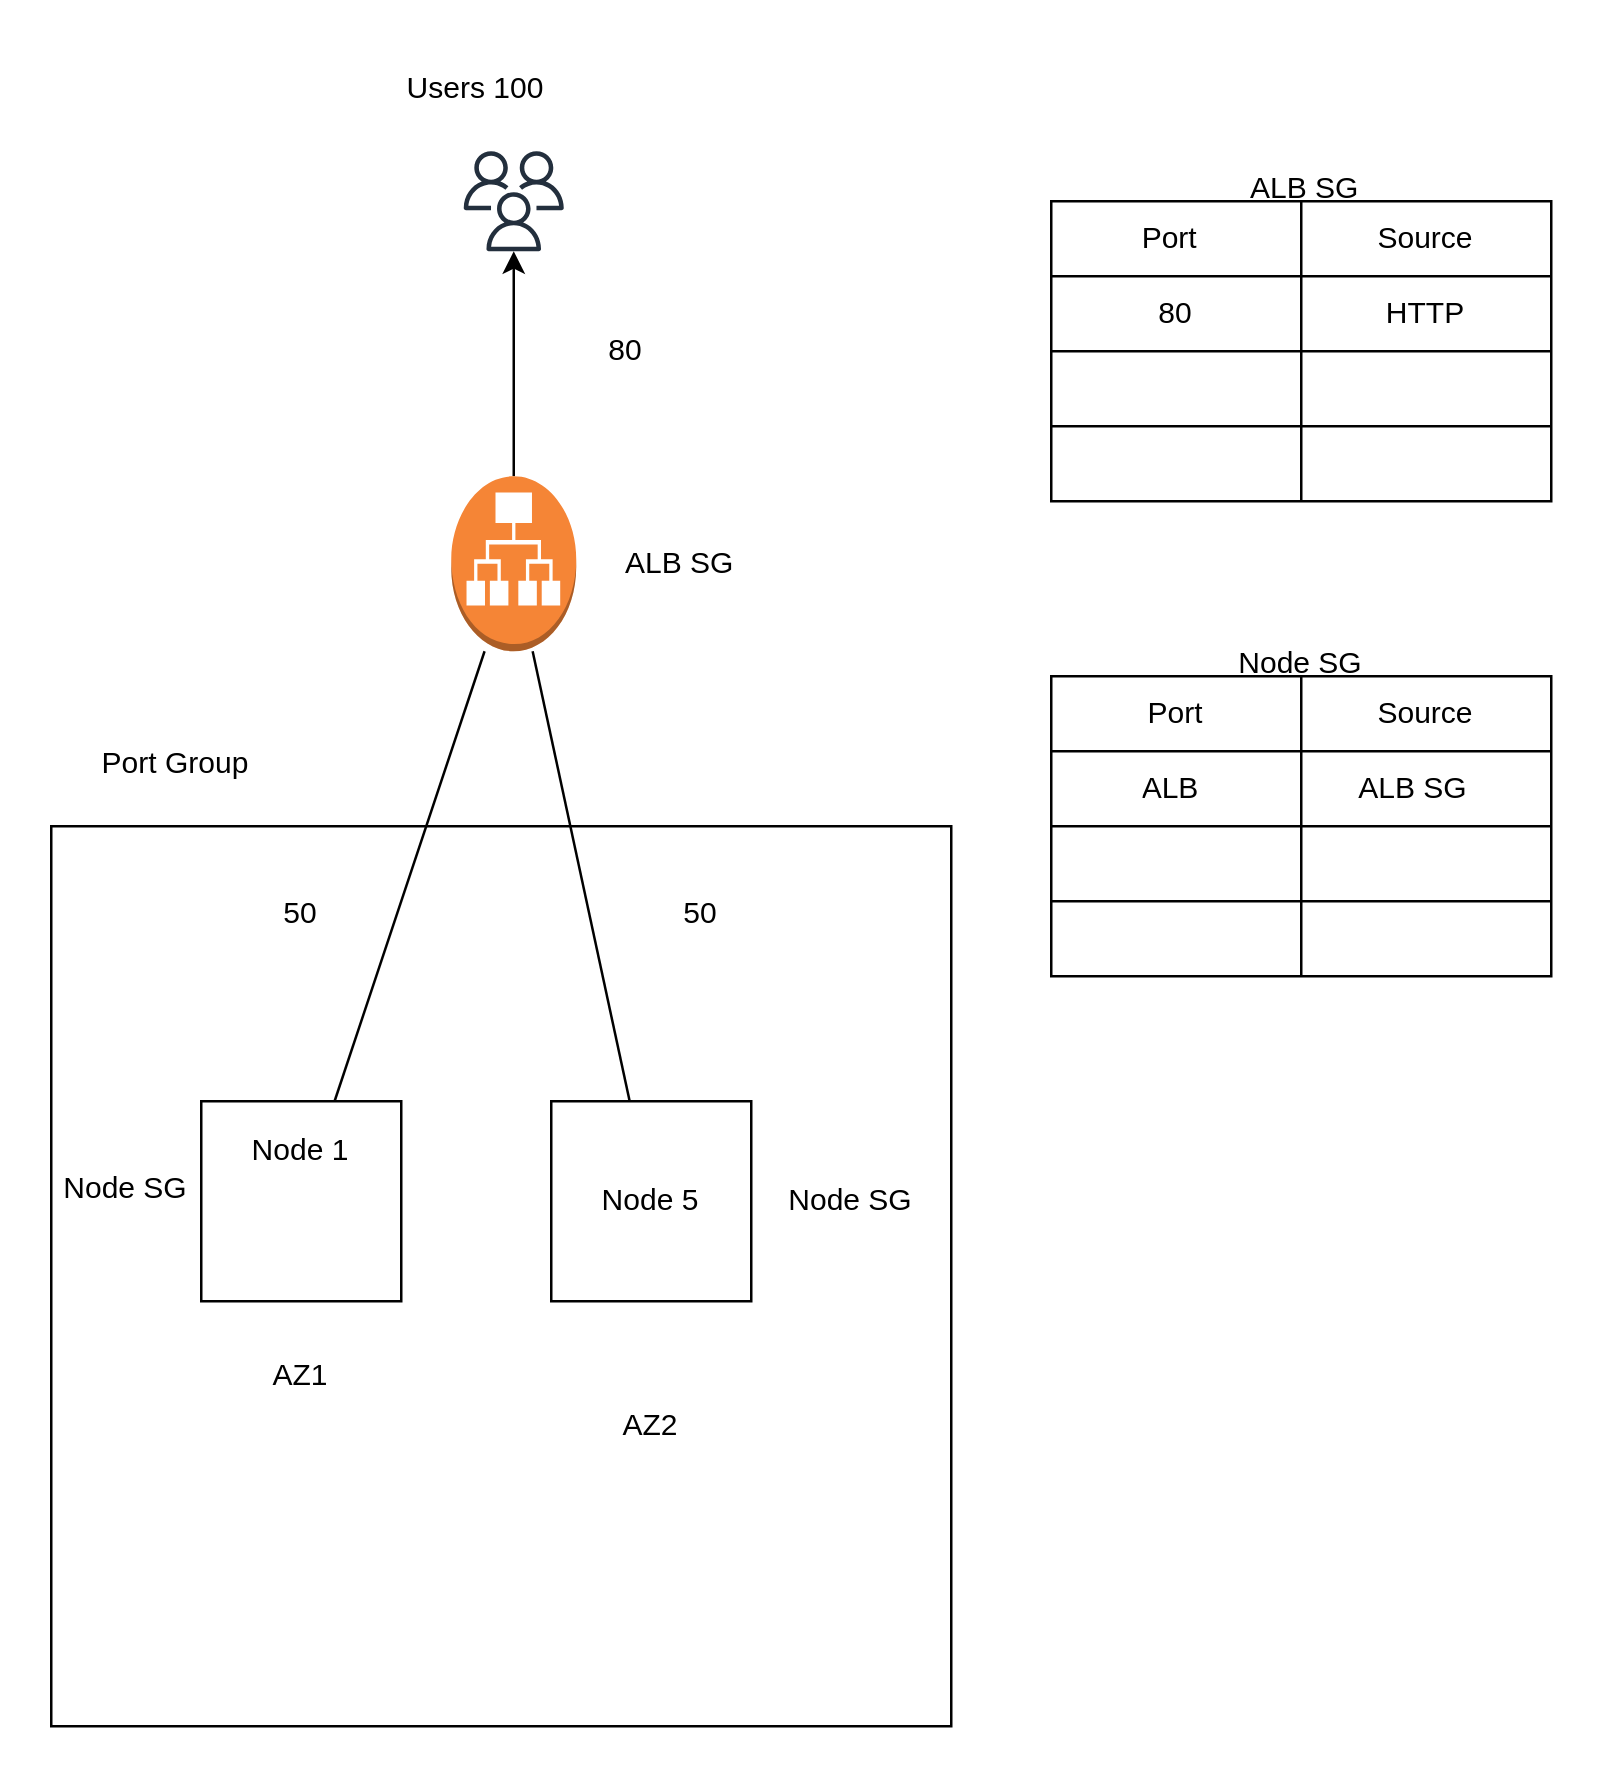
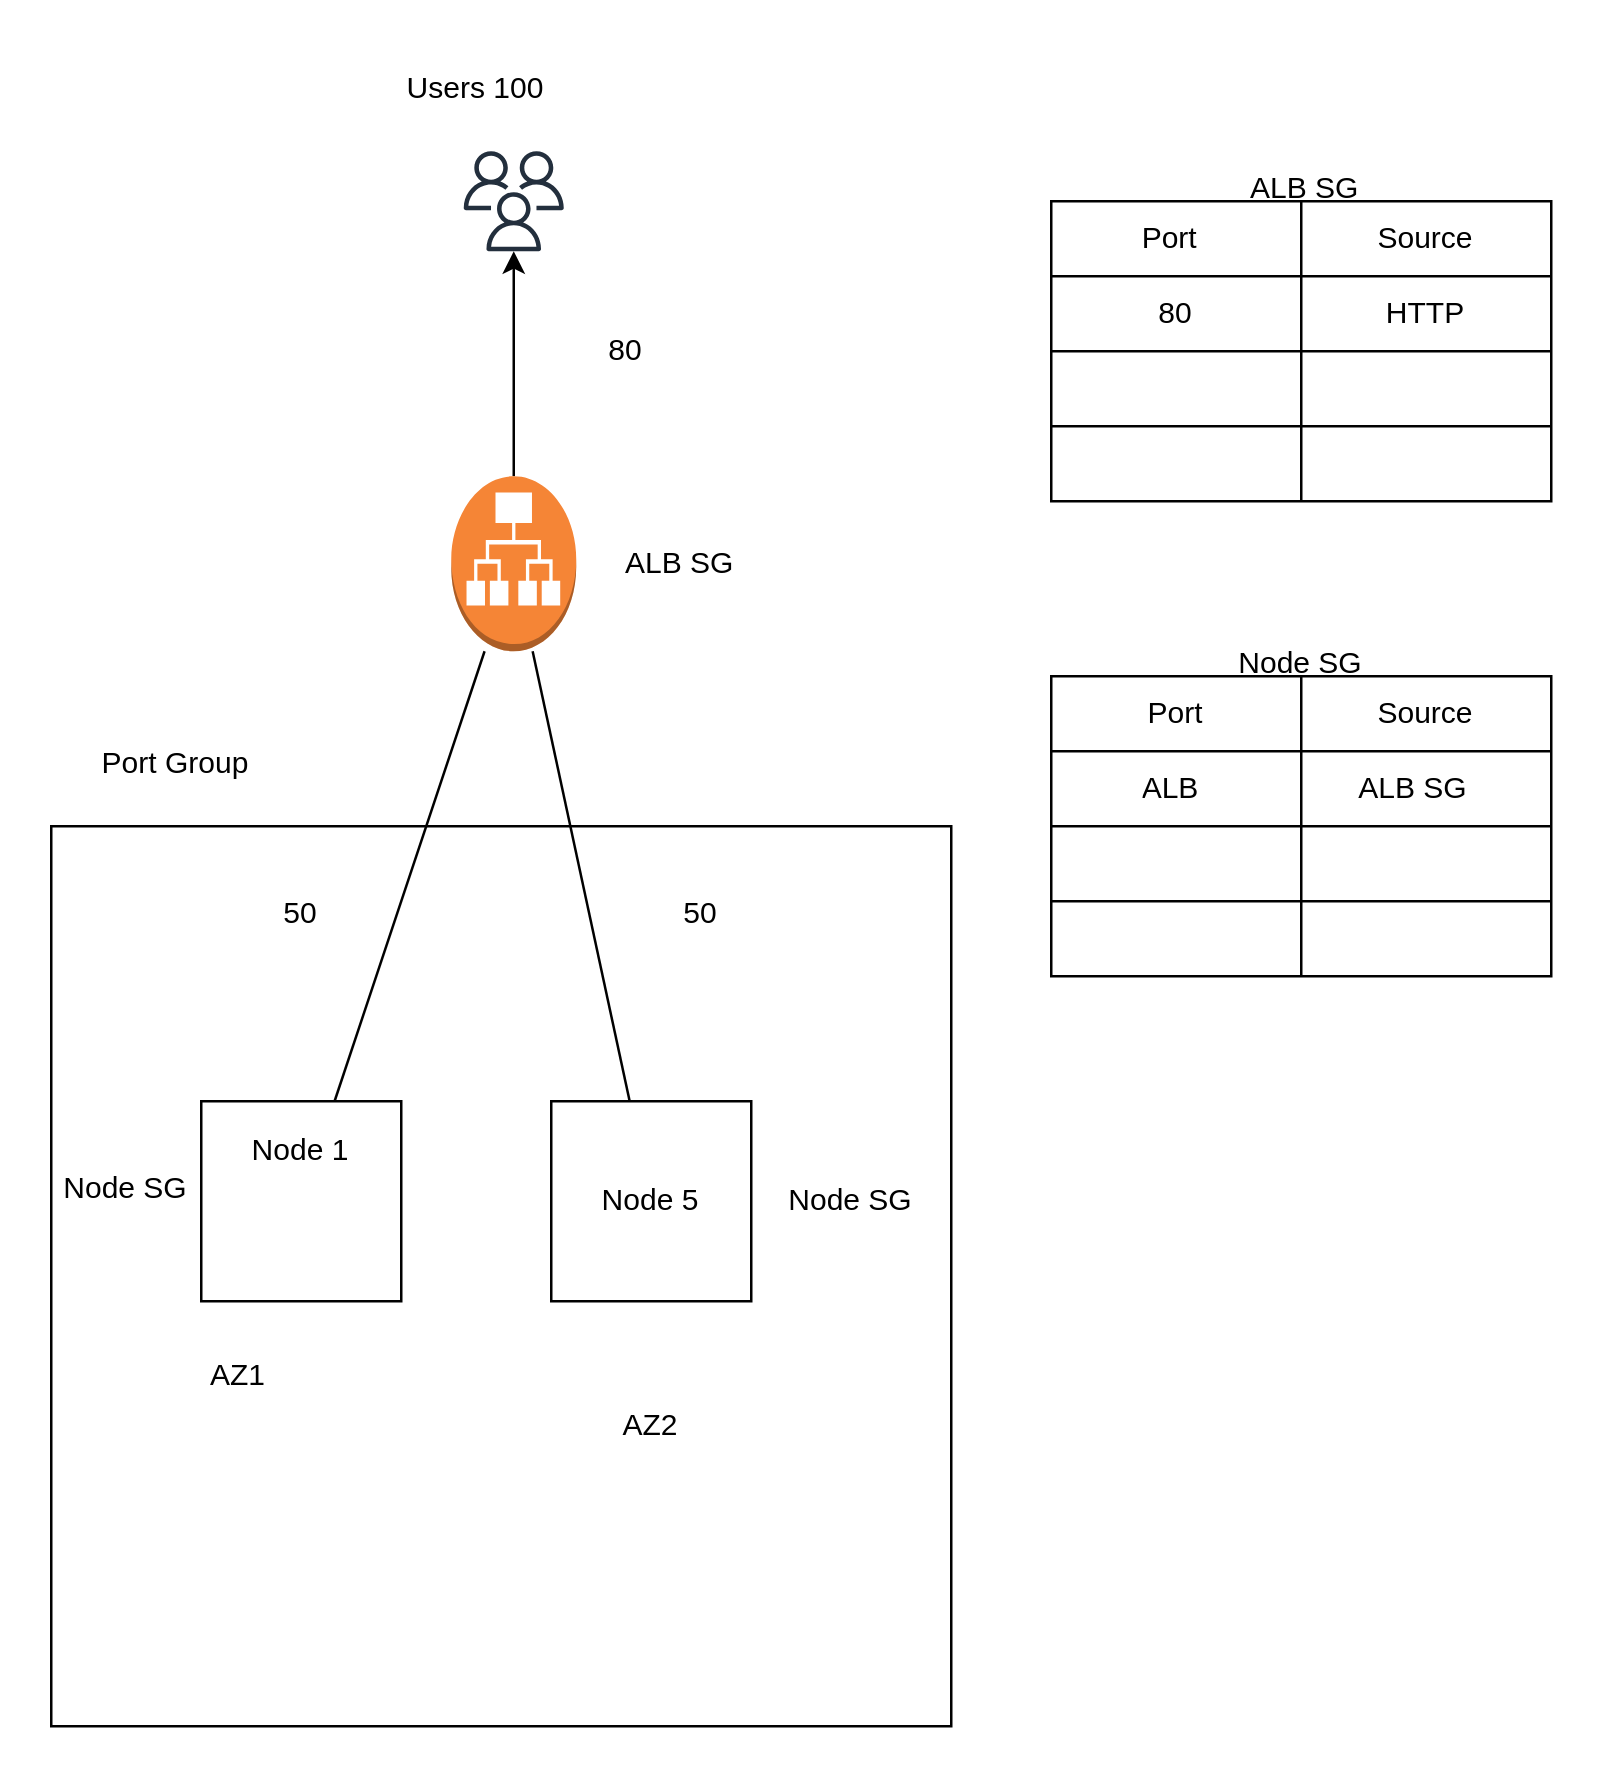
  <mxCell id="0" />
  <mxCell id="1" parent="0" />
  <mxCell id="2" value="" style="whiteSpace=wrap;html=1;aspect=fixed;" vertex="1" parent="1"><mxGeometry x="20" y="330" width="360" height="360" as="geometry" /></mxCell>
  <mxCell id="3" value="" style="sketch=0;outlineConnect=0;fontColor=#232F3E;gradientColor=none;fillColor=#232F3D;strokeColor=none;dashed=0;verticalLabelPosition=bottom;verticalAlign=top;align=center;html=1;fontSize=12;fontStyle=0;aspect=fixed;pointerEvents=1;shape=mxgraph.aws4.users;" vertex="1" parent="1"><mxGeometry x="185" y="60" width="40" height="40" as="geometry" /></mxCell>
  <mxCell id="4" value="" style="whiteSpace=wrap;html=1;aspect=fixed;" vertex="1" parent="1"><mxGeometry x="80" y="440" width="80" height="80" as="geometry" /></mxCell>
  <mxCell id="5" value="" style="whiteSpace=wrap;html=1;aspect=fixed;" vertex="1" parent="1"><mxGeometry x="220" y="440" width="80" height="80" as="geometry" /></mxCell>
  <mxCell id="6" style="edgeStyle=orthogonalEdgeStyle;rounded=0;orthogonalLoop=1;jettySize=auto;html=1;exitX=0.5;exitY=0;exitDx=0;exitDy=0;exitPerimeter=0;" edge="1" parent="1" source="7" target="3"><mxGeometry relative="1" as="geometry"><mxPoint x="210" y="180" as="sourcePoint" /></mxGeometry></mxCell>
  <mxCell id="7" value="" style="outlineConnect=0;dashed=0;verticalLabelPosition=bottom;verticalAlign=top;align=center;html=1;shape=mxgraph.aws3.application_load_balancer;fillColor=#F58536;gradientColor=none;" vertex="1" parent="1"><mxGeometry x="180" y="190" width="50" height="70" as="geometry" /></mxCell>
  <mxCell id="8" value="" style="endArrow=none;html=1;rounded=0;" edge="1" parent="1" source="7" target="4"><mxGeometry width="50" height="50" relative="1" as="geometry"><mxPoint x="220" y="420" as="sourcePoint" /><mxPoint x="270" y="370" as="targetPoint" /></mxGeometry></mxCell>
  <mxCell id="9" value="" style="endArrow=none;html=1;rounded=0;" edge="1" parent="1" source="5" target="7"><mxGeometry width="50" height="50" relative="1" as="geometry"><mxPoint x="220" y="420" as="sourcePoint" /><mxPoint x="270" y="370" as="targetPoint" /></mxGeometry></mxCell>
  <mxCell id="10" value="Node 1" style="text;strokeColor=none;align=center;fillColor=none;html=1;verticalAlign=middle;whiteSpace=wrap;rounded=0;" vertex="1" parent="1"><mxGeometry x="90" y="445" width="60" height="30" as="geometry" /></mxCell>
  <mxCell id="11" value="Node 5" style="text;strokeColor=none;align=center;fillColor=none;html=1;verticalAlign=middle;whiteSpace=wrap;rounded=0;" vertex="1" parent="1"><mxGeometry x="230" y="465" width="60" height="30" as="geometry" /></mxCell>
  <mxCell id="12" value="Node SG" style="text;strokeColor=none;align=center;fillColor=none;html=1;verticalAlign=middle;whiteSpace=wrap;rounded=0;" vertex="1" parent="1"><mxGeometry x="310" y="465" width="60" height="30" as="geometry" /></mxCell>
  <mxCell id="13" value="Node SG" style="text;strokeColor=none;align=center;fillColor=none;html=1;verticalAlign=middle;whiteSpace=wrap;rounded=0;" vertex="1" parent="1"><mxGeometry x="20" y="460" width="60" height="30" as="geometry" /></mxCell>
  <mxCell id="14" value="Users 100" style="text;strokeColor=none;align=center;fillColor=none;html=1;verticalAlign=middle;whiteSpace=wrap;rounded=0;" vertex="1" parent="1"><mxGeometry x="160" y="20" width="60" height="30" as="geometry" /></mxCell>
  <mxCell id="15" value="&amp;nbsp;ALB SG" style="text;strokeColor=none;align=center;fillColor=none;html=1;verticalAlign=middle;whiteSpace=wrap;rounded=0;" vertex="1" parent="1"><mxGeometry x="240" y="210" width="60" height="30" as="geometry" /></mxCell>
  <mxCell id="16" value="50" style="text;strokeColor=none;align=center;fillColor=none;html=1;verticalAlign=middle;whiteSpace=wrap;rounded=0;" vertex="1" parent="1"><mxGeometry x="90" y="350" width="60" height="30" as="geometry" /></mxCell>
  <mxCell id="17" value="50" style="text;strokeColor=none;align=center;fillColor=none;html=1;verticalAlign=middle;whiteSpace=wrap;rounded=0;" vertex="1" parent="1"><mxGeometry x="250" y="350" width="60" height="30" as="geometry" /></mxCell>
  <mxCell id="18" value="Port Group" style="text;strokeColor=none;align=center;fillColor=none;html=1;verticalAlign=middle;whiteSpace=wrap;rounded=0;" vertex="1" parent="1"><mxGeometry x="20" y="290" width="100" height="30" as="geometry" /></mxCell>
  <mxCell id="19" value="" style="shape=table;startSize=0;container=1;collapsible=0;childLayout=tableLayout;" vertex="1" parent="1"><mxGeometry x="420" y="80" width="200" height="120" as="geometry" /></mxCell>
  <mxCell id="20" value="" style="shape=tableRow;horizontal=0;startSize=0;swimlaneHead=0;swimlaneBody=0;strokeColor=inherit;top=0;left=0;bottom=0;right=0;collapsible=0;dropTarget=0;fillColor=none;points=[[0,0.5],[1,0.5]];portConstraint=eastwest;" vertex="1" parent="19"><mxGeometry width="200" height="30" as="geometry" /></mxCell>
  <mxCell id="21" value="Port&lt;span style=&quot;white-space: pre;&quot;&gt;&#09;&lt;/span&gt;" style="shape=partialRectangle;html=1;whiteSpace=wrap;connectable=0;strokeColor=inherit;overflow=hidden;fillColor=none;top=0;left=0;bottom=0;right=0;pointerEvents=1;" vertex="1" parent="20"><mxGeometry width="100" height="30" as="geometry"><mxRectangle width="100" height="30" as="alternateBounds" /></mxGeometry></mxCell>
  <mxCell id="22" value="Source" style="shape=partialRectangle;html=1;whiteSpace=wrap;connectable=0;strokeColor=inherit;overflow=hidden;fillColor=none;top=0;left=0;bottom=0;right=0;pointerEvents=1;" vertex="1" parent="20"><mxGeometry x="100" width="100" height="30" as="geometry"><mxRectangle width="100" height="30" as="alternateBounds" /></mxGeometry></mxCell>
  <mxCell id="23" value="" style="shape=tableRow;horizontal=0;startSize=0;swimlaneHead=0;swimlaneBody=0;strokeColor=inherit;top=0;left=0;bottom=0;right=0;collapsible=0;dropTarget=0;fillColor=none;points=[[0,0.5],[1,0.5]];portConstraint=eastwest;" vertex="1" parent="19"><mxGeometry y="30" width="200" height="30" as="geometry" /></mxCell>
  <mxCell id="24" value="80" style="shape=partialRectangle;html=1;whiteSpace=wrap;connectable=0;strokeColor=inherit;overflow=hidden;fillColor=none;top=0;left=0;bottom=0;right=0;pointerEvents=1;" vertex="1" parent="23"><mxGeometry width="100" height="30" as="geometry"><mxRectangle width="100" height="30" as="alternateBounds" /></mxGeometry></mxCell>
  <mxCell id="25" value="HTTP" style="shape=partialRectangle;html=1;whiteSpace=wrap;connectable=0;strokeColor=inherit;overflow=hidden;fillColor=none;top=0;left=0;bottom=0;right=0;pointerEvents=1;" vertex="1" parent="23"><mxGeometry x="100" width="100" height="30" as="geometry"><mxRectangle width="100" height="30" as="alternateBounds" /></mxGeometry></mxCell>
  <mxCell id="26" value="" style="shape=tableRow;horizontal=0;startSize=0;swimlaneHead=0;swimlaneBody=0;strokeColor=inherit;top=0;left=0;bottom=0;right=0;collapsible=0;dropTarget=0;fillColor=none;points=[[0,0.5],[1,0.5]];portConstraint=eastwest;" vertex="1" parent="19"><mxGeometry y="60" width="200" height="30" as="geometry" /></mxCell>
  <mxCell id="27" value="" style="shape=partialRectangle;html=1;whiteSpace=wrap;connectable=0;strokeColor=inherit;overflow=hidden;fillColor=none;top=0;left=0;bottom=0;right=0;pointerEvents=1;" vertex="1" parent="26"><mxGeometry width="100" height="30" as="geometry"><mxRectangle width="100" height="30" as="alternateBounds" /></mxGeometry></mxCell>
  <mxCell id="28" value="" style="shape=partialRectangle;html=1;whiteSpace=wrap;connectable=0;strokeColor=inherit;overflow=hidden;fillColor=none;top=0;left=0;bottom=0;right=0;pointerEvents=1;" vertex="1" parent="26"><mxGeometry x="100" width="100" height="30" as="geometry"><mxRectangle width="100" height="30" as="alternateBounds" /></mxGeometry></mxCell>
  <mxCell id="29" value="" style="shape=tableRow;horizontal=0;startSize=0;swimlaneHead=0;swimlaneBody=0;strokeColor=inherit;top=0;left=0;bottom=0;right=0;collapsible=0;dropTarget=0;fillColor=none;points=[[0,0.5],[1,0.5]];portConstraint=eastwest;" vertex="1" parent="19"><mxGeometry y="90" width="200" height="30" as="geometry" /></mxCell>
  <mxCell id="30" value="" style="shape=partialRectangle;html=1;whiteSpace=wrap;connectable=0;strokeColor=inherit;overflow=hidden;fillColor=none;top=0;left=0;bottom=0;right=0;pointerEvents=1;" vertex="1" parent="29"><mxGeometry width="100" height="30" as="geometry"><mxRectangle width="100" height="30" as="alternateBounds" /></mxGeometry></mxCell>
  <mxCell id="31" value="" style="shape=partialRectangle;html=1;whiteSpace=wrap;connectable=0;strokeColor=inherit;overflow=hidden;fillColor=none;top=0;left=0;bottom=0;right=0;pointerEvents=1;" vertex="1" parent="29"><mxGeometry x="100" width="100" height="30" as="geometry"><mxRectangle width="100" height="30" as="alternateBounds" /></mxGeometry></mxCell>
  <mxCell id="32" value="" style="shape=table;startSize=0;container=1;collapsible=0;childLayout=tableLayout;" vertex="1" parent="1"><mxGeometry x="420" y="270" width="200" height="120" as="geometry" /></mxCell>
  <mxCell id="33" value="" style="shape=tableRow;horizontal=0;startSize=0;swimlaneHead=0;swimlaneBody=0;strokeColor=inherit;top=0;left=0;bottom=0;right=0;collapsible=0;dropTarget=0;fillColor=none;points=[[0,0.5],[1,0.5]];portConstraint=eastwest;" vertex="1" parent="32"><mxGeometry width="200" height="30" as="geometry" /></mxCell>
  <mxCell id="34" value="Port&#09;" style="shape=partialRectangle;html=1;whiteSpace=wrap;connectable=0;strokeColor=inherit;overflow=hidden;fillColor=none;top=0;left=0;bottom=0;right=0;pointerEvents=1;" vertex="1" parent="33"><mxGeometry width="100" height="30" as="geometry"><mxRectangle width="100" height="30" as="alternateBounds" /></mxGeometry></mxCell>
  <mxCell id="35" value="Source" style="shape=partialRectangle;html=1;whiteSpace=wrap;connectable=0;strokeColor=inherit;overflow=hidden;fillColor=none;top=0;left=0;bottom=0;right=0;pointerEvents=1;" vertex="1" parent="33"><mxGeometry x="100" width="100" height="30" as="geometry"><mxRectangle width="100" height="30" as="alternateBounds" /></mxGeometry></mxCell>
  <mxCell id="36" value="" style="shape=tableRow;horizontal=0;startSize=0;swimlaneHead=0;swimlaneBody=0;strokeColor=inherit;top=0;left=0;bottom=0;right=0;collapsible=0;dropTarget=0;fillColor=none;points=[[0,0.5],[1,0.5]];portConstraint=eastwest;" vertex="1" parent="32"><mxGeometry y="30" width="200" height="30" as="geometry" /></mxCell>
  <mxCell id="37" value="ALB&lt;span style=&quot;white-space: pre;&quot;&gt;&#09;&lt;/span&gt;" style="shape=partialRectangle;html=1;whiteSpace=wrap;connectable=0;strokeColor=inherit;overflow=hidden;fillColor=none;top=0;left=0;bottom=0;right=0;pointerEvents=1;" vertex="1" parent="36"><mxGeometry width="100" height="30" as="geometry"><mxRectangle width="100" height="30" as="alternateBounds" /></mxGeometry></mxCell>
  <mxCell id="38" value="ALB SG&lt;span style=&quot;white-space: pre;&quot;&gt;&#09;&lt;/span&gt;" style="shape=partialRectangle;html=1;whiteSpace=wrap;connectable=0;strokeColor=inherit;overflow=hidden;fillColor=none;top=0;left=0;bottom=0;right=0;pointerEvents=1;" vertex="1" parent="36"><mxGeometry x="100" width="100" height="30" as="geometry"><mxRectangle width="100" height="30" as="alternateBounds" /></mxGeometry></mxCell>
  <mxCell id="39" value="" style="shape=tableRow;horizontal=0;startSize=0;swimlaneHead=0;swimlaneBody=0;strokeColor=inherit;top=0;left=0;bottom=0;right=0;collapsible=0;dropTarget=0;fillColor=none;points=[[0,0.5],[1,0.5]];portConstraint=eastwest;" vertex="1" parent="32"><mxGeometry y="60" width="200" height="30" as="geometry" /></mxCell>
  <mxCell id="40" value="" style="shape=partialRectangle;html=1;whiteSpace=wrap;connectable=0;strokeColor=inherit;overflow=hidden;fillColor=none;top=0;left=0;bottom=0;right=0;pointerEvents=1;" vertex="1" parent="39"><mxGeometry width="100" height="30" as="geometry"><mxRectangle width="100" height="30" as="alternateBounds" /></mxGeometry></mxCell>
  <mxCell id="41" value="" style="shape=partialRectangle;html=1;whiteSpace=wrap;connectable=0;strokeColor=inherit;overflow=hidden;fillColor=none;top=0;left=0;bottom=0;right=0;pointerEvents=1;" vertex="1" parent="39"><mxGeometry x="100" width="100" height="30" as="geometry"><mxRectangle width="100" height="30" as="alternateBounds" /></mxGeometry></mxCell>
  <mxCell id="42" value="" style="shape=tableRow;horizontal=0;startSize=0;swimlaneHead=0;swimlaneBody=0;strokeColor=inherit;top=0;left=0;bottom=0;right=0;collapsible=0;dropTarget=0;fillColor=none;points=[[0,0.5],[1,0.5]];portConstraint=eastwest;" vertex="1" parent="32"><mxGeometry y="90" width="200" height="30" as="geometry" /></mxCell>
  <mxCell id="43" value="" style="shape=partialRectangle;html=1;whiteSpace=wrap;connectable=0;strokeColor=inherit;overflow=hidden;fillColor=none;top=0;left=0;bottom=0;right=0;pointerEvents=1;" vertex="1" parent="42"><mxGeometry width="100" height="30" as="geometry"><mxRectangle width="100" height="30" as="alternateBounds" /></mxGeometry></mxCell>
  <mxCell id="44" value="" style="shape=partialRectangle;html=1;whiteSpace=wrap;connectable=0;strokeColor=inherit;overflow=hidden;fillColor=none;top=0;left=0;bottom=0;right=0;pointerEvents=1;" vertex="1" parent="42"><mxGeometry x="100" width="100" height="30" as="geometry"><mxRectangle width="100" height="30" as="alternateBounds" /></mxGeometry></mxCell>
  <mxCell id="45" value="&amp;nbsp;ALB SG" style="text;strokeColor=none;align=center;fillColor=none;html=1;verticalAlign=middle;whiteSpace=wrap;rounded=0;" vertex="1" parent="1"><mxGeometry x="490" y="60" width="60" height="30" as="geometry" /></mxCell>
  <mxCell id="46" value="Node SG" style="text;strokeColor=none;align=center;fillColor=none;html=1;verticalAlign=middle;whiteSpace=wrap;rounded=0;" vertex="1" parent="1"><mxGeometry x="490" y="250" width="60" height="30" as="geometry" /></mxCell>
- <mxCell id="47" value="AZ1" style="text;strokeColor=none;align=center;fillColor=none;html=1;verticalAlign=middle;whiteSpace=wrap;rounded=0;" vertex="1" parent="1"><mxGeometry x="90" y="535" width="60" height="30" as="geometry" /></mxCell>
+ <mxCell id="47" value="AZ1" style="text;strokeColor=none;align=center;fillColor=none;html=1;verticalAlign=middle;whiteSpace=wrap;rounded=0;" vertex="1" parent="1"><mxGeometry x="65" y="535" width="60" height="30" as="geometry" /></mxCell>
  <mxCell id="48" value="AZ2" style="text;strokeColor=none;align=center;fillColor=none;html=1;verticalAlign=middle;whiteSpace=wrap;rounded=0;" vertex="1" parent="1"><mxGeometry x="230" y="555" width="60" height="30" as="geometry" /></mxCell>
  <mxCell id="49" value="80" style="text;strokeColor=none;align=center;fillColor=none;html=1;verticalAlign=middle;whiteSpace=wrap;rounded=0;" vertex="1" parent="1"><mxGeometry x="220" y="125" width="60" height="30" as="geometry" /></mxCell>
